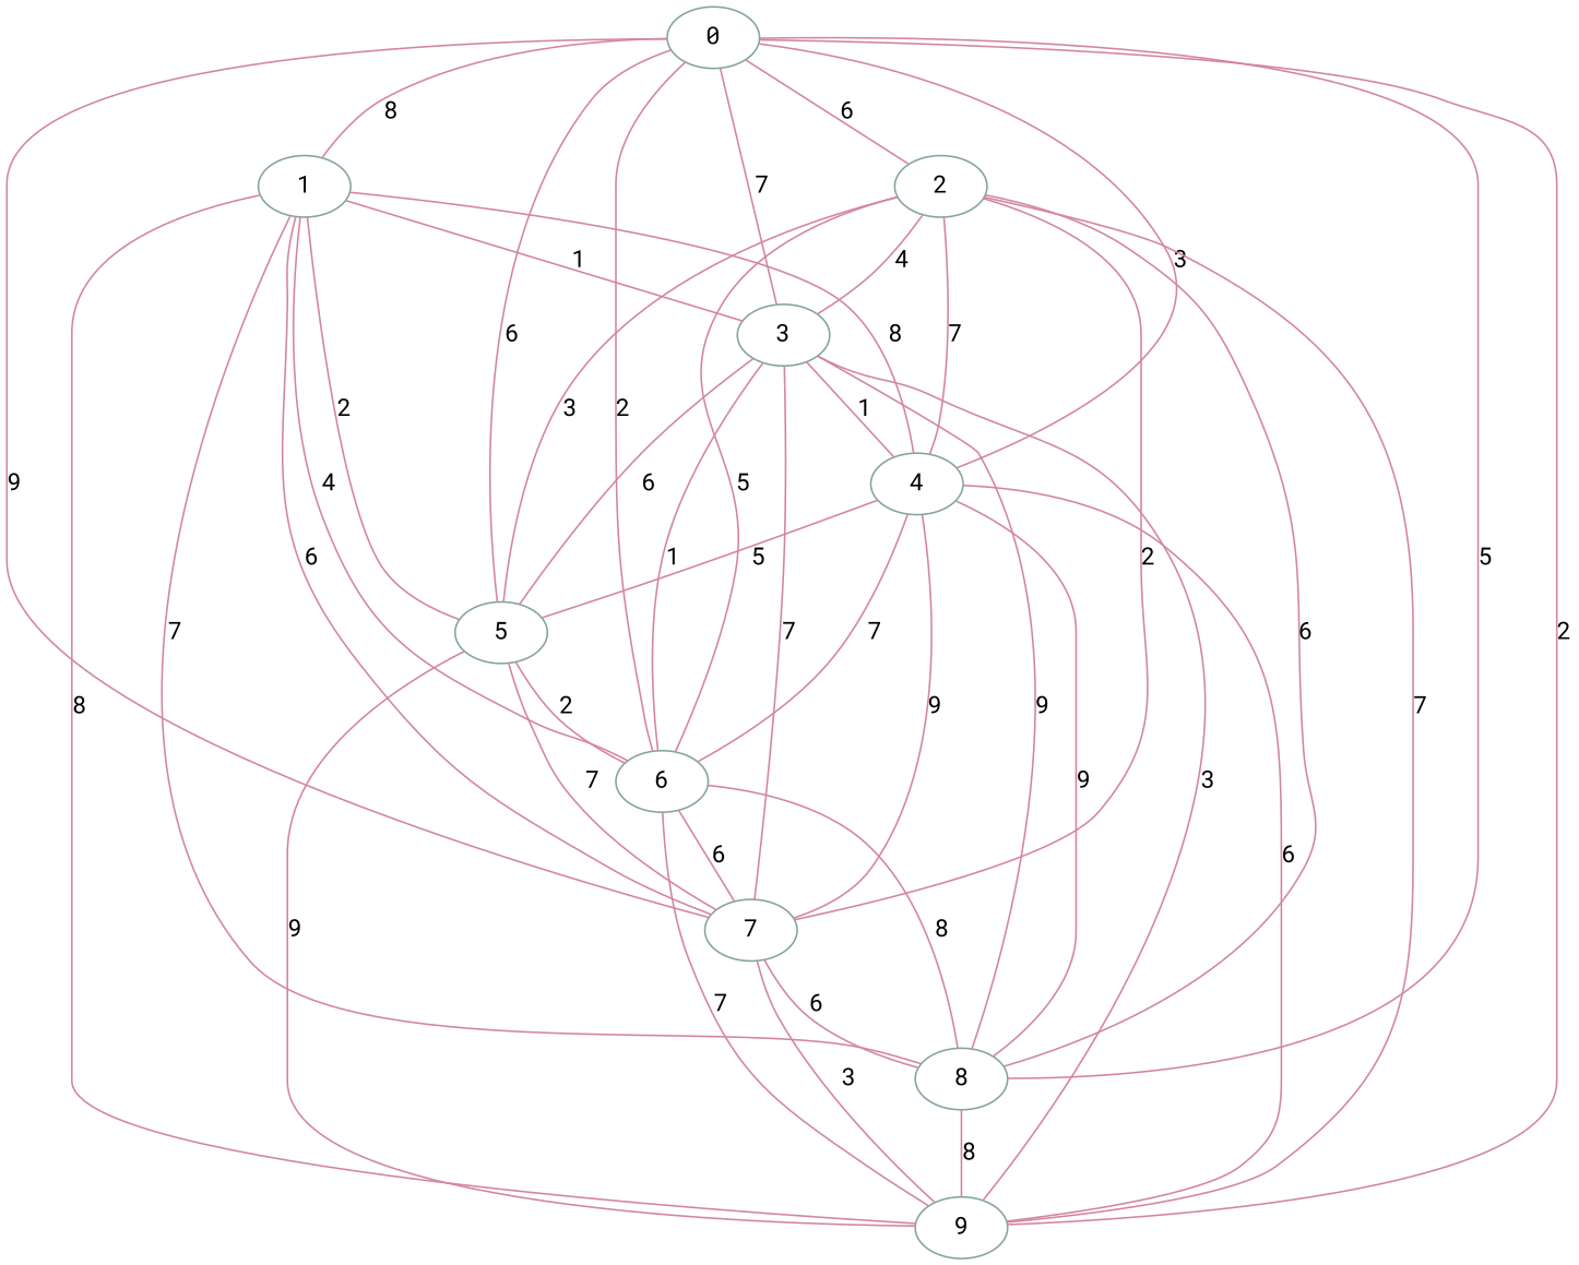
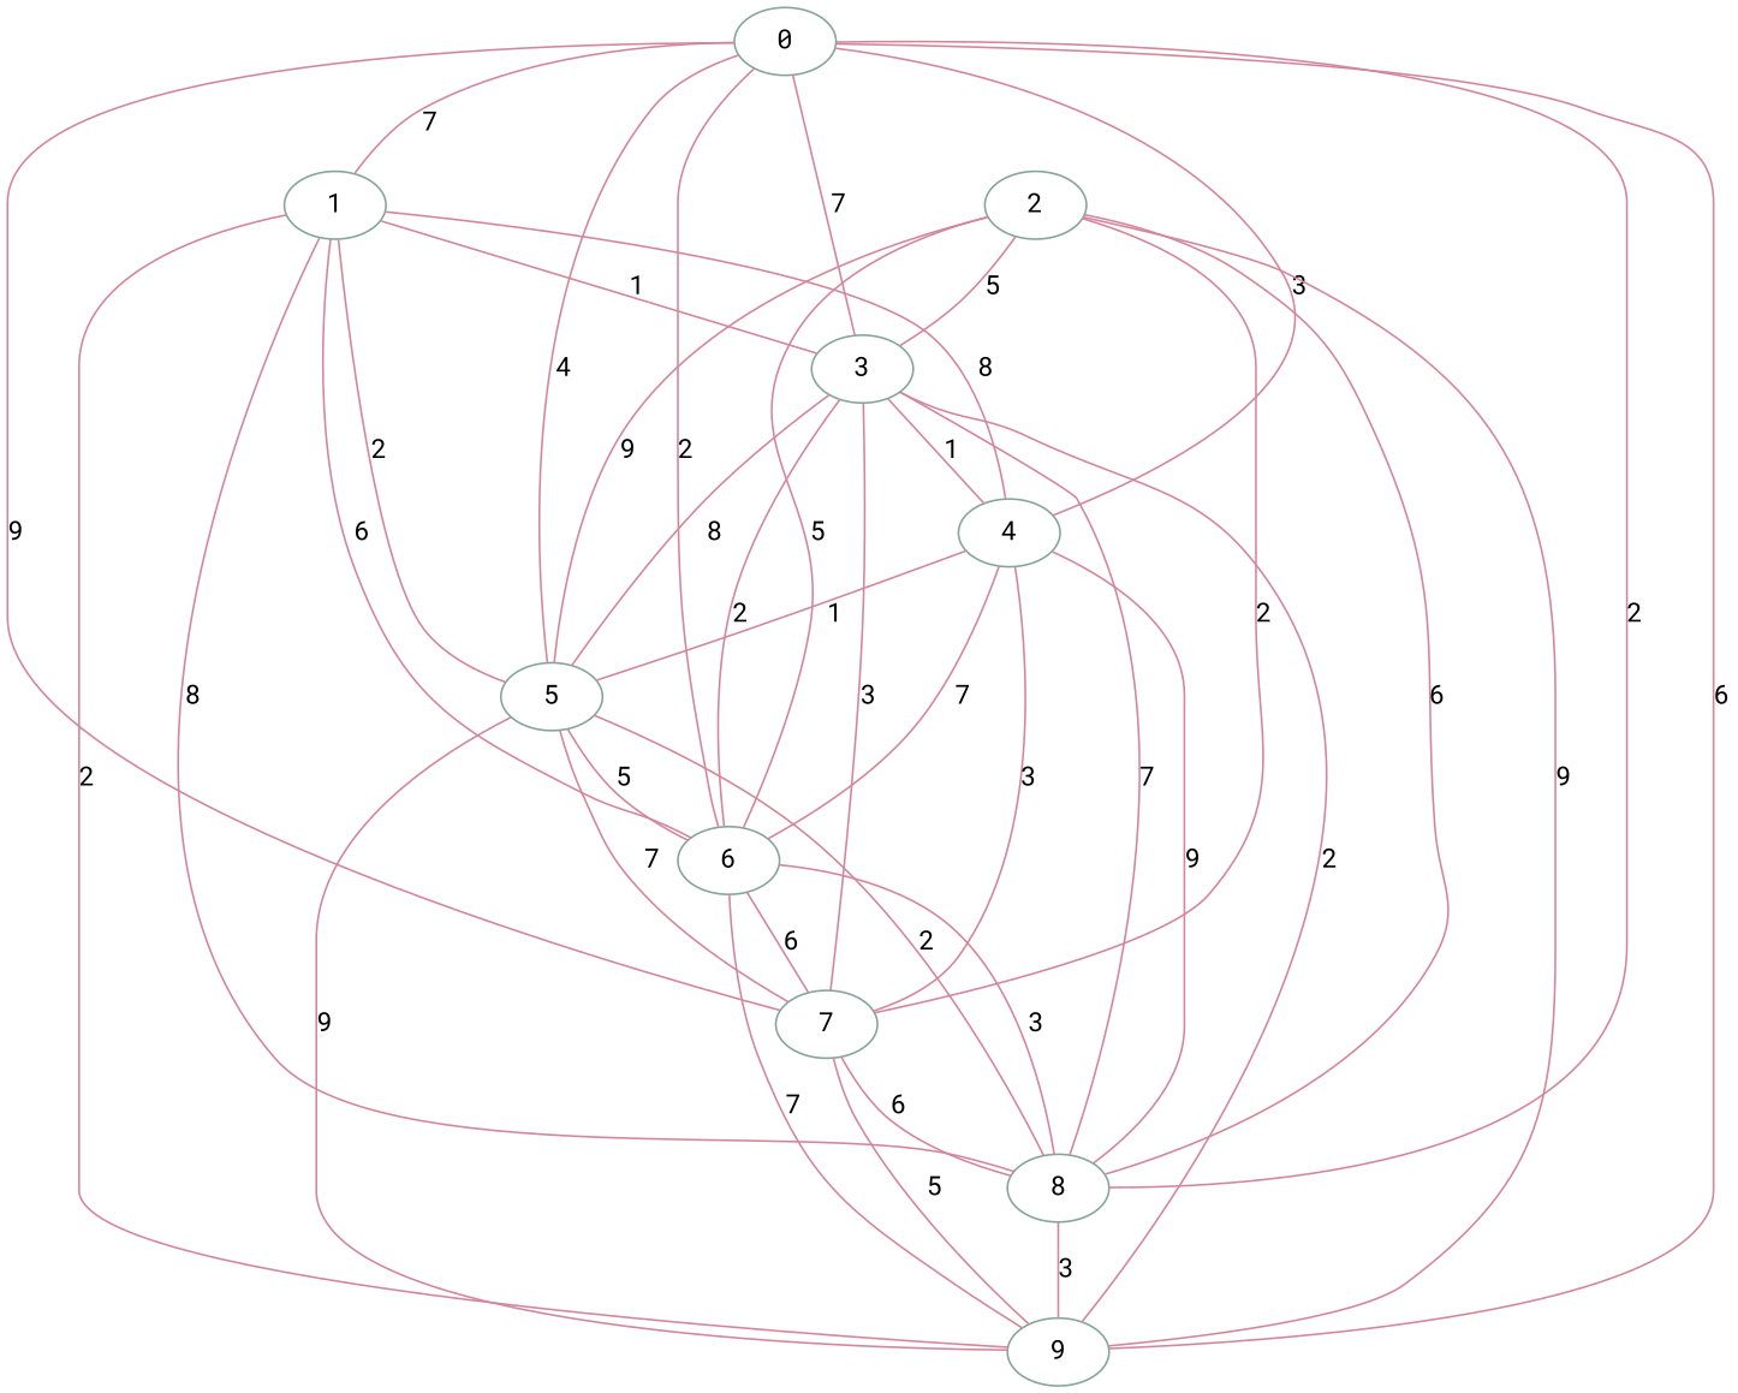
  graph {
    fontname="Roboto Mono"
    node [color="#84a598" fontname="Roboto Mono"]
    edge [color="#d3869b" fontname="Roboto Mono"]
    n1 [label=0]
    n2 [label=1]
    n3 [label=2]
    n4 [label=3]
    n5 [label=4]
    n6 [label=5]
    n7 [label=6]
    n8 [label=7]
    n9 [label=8]
    n10 [label=9]
-   n1 -- n2 [label=8]
-   n1 -- n3 [label=6]
+   n1 -- n2 [label=7]
    n1 -- n4 [label=7]
    n1 -- n5 [label=3]
-   n1 -- n6 [label=6]
+   n1 -- n6 [label=4]
    n1 -- n7 [label=2]
    n1 -- n8 [label=9]
-   n1 -- n9 [label=5]
-   n1 -- n10 [label=2]
+   n1 -- n9 [label=2]
+   n1 -- n10 [label=6]
    n2 -- n4 [label=1]
    n2 -- n5 [label=8]
    n2 -- n6 [label=2]
-   n2 -- n7 [label=4]
-   n2 -- n8 [label=6]
-   n2 -- n9 [label=7]
-   n2 -- n10 [label=8]
-   n3 -- n4 [label=4]
-   n3 -- n5 [label=7]
-   n3 -- n6 [label=3]
+   n2 -- n7 [label=6]
+   n2 -- n9 [label=8]
+   n2 -- n10 [label=2]
+   n3 -- n4 [label=5]
+   n3 -- n6 [label=9]
    n3 -- n7 [label=5]
    n3 -- n8 [label=2]
    n3 -- n9 [label=6]
-   n3 -- n10 [label=7]
+   n3 -- n10 [label=9]
    n4 -- n5 [label=1]
-   n4 -- n6 [label=6]
-   n4 -- n7 [label=1]
-   n4 -- n8 [label=7]
-   n4 -- n9 [label=9]
-   n4 -- n10 [label=3]
-   n5 -- n6 [label=5]
+   n4 -- n6 [label=8]
+   n4 -- n7 [label=2]
+   n4 -- n8 [label=3]
+   n4 -- n9 [label=7]
+   n4 -- n10 [label=2]
+   n5 -- n6 [label=1]
    n5 -- n7 [label=7]
-   n5 -- n8 [label=9]
+   n5 -- n8 [label=3]
    n5 -- n9 [label=9]
-   n5 -- n10 [label=6]
-   n6 -- n7 [label=2]
+   n6 -- n7 [label=5]
    n6 -- n8 [label=7]
+   n6 -- n9 [label=2]
    n6 -- n10 [label=9]
    n7 -- n8 [label=6]
-   n7 -- n9 [label=8]
+   n7 -- n9 [label=3]
    n7 -- n10 [label=7]
    n8 -- n9 [label=6]
-   n8 -- n10 [label=3]
-   n9 -- n10 [label=8]
+   n8 -- n10 [label=5]
+   n9 -- n10 [label=3]
  }
